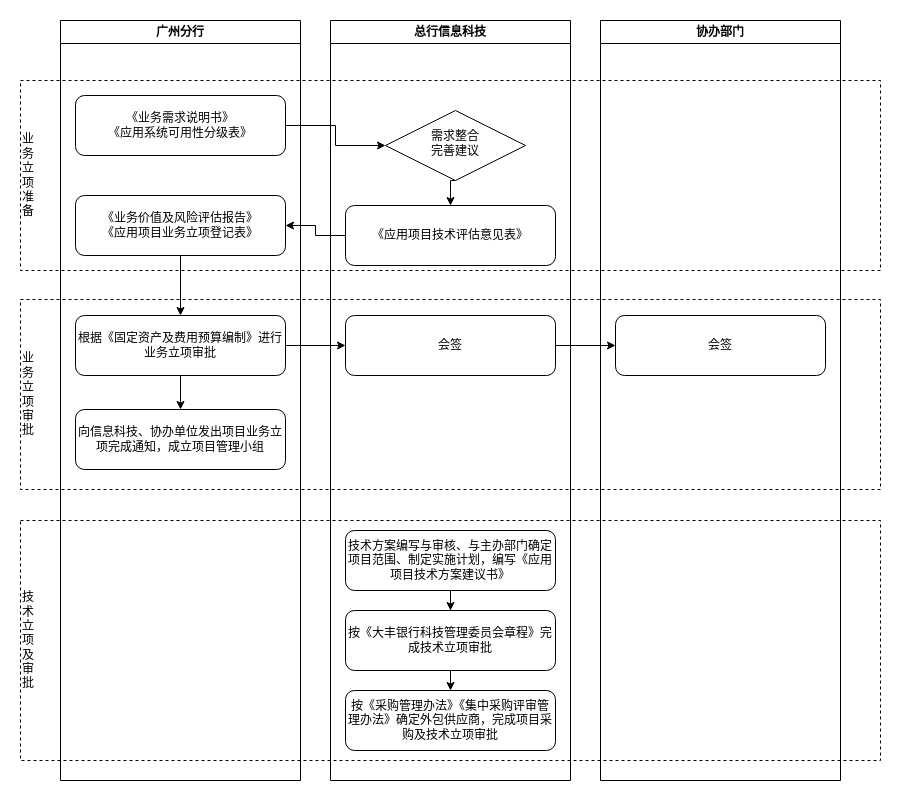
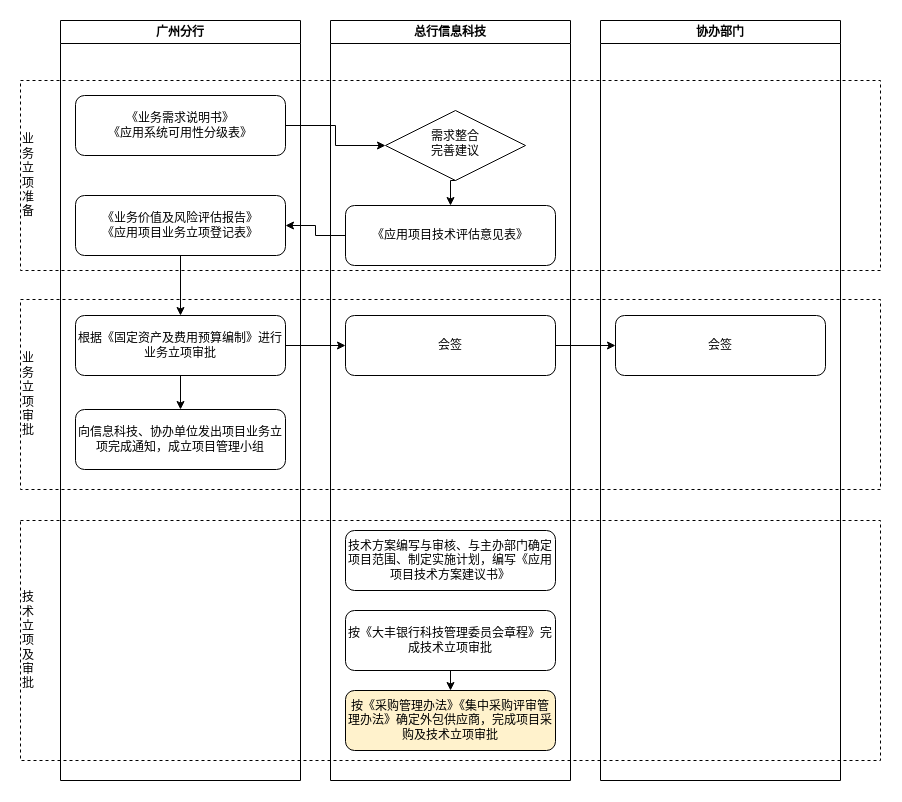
  <mxCell id="0" />
  <mxCell id="1" parent="0" />
  <mxCell id="2" value="技&lt;br&gt;术&lt;br&gt;立&lt;br&gt;项&lt;br&gt;及&lt;br&gt;审&lt;br&gt;批" style="rounded=0;whiteSpace=wrap;html=1;fillColor=none;align=left;dashed=1;" vertex="1" parent="1"><mxGeometry x="20" y="520" width="860" height="240" as="geometry" /></mxCell>
  <mxCell id="3" value="业&lt;br&gt;务&lt;br&gt;立&lt;br&gt;项&lt;br&gt;审&lt;br&gt;批" style="rounded=0;whiteSpace=wrap;html=1;fillColor=none;align=left;dashed=1;" vertex="1" parent="1"><mxGeometry x="20" y="299" width="860" height="190" as="geometry" /></mxCell>
  <mxCell id="4" value="业&lt;br&gt;务&lt;br&gt;立&lt;br&gt;项&lt;br&gt;准&lt;br&gt;备" style="rounded=0;whiteSpace=wrap;html=1;fillColor=none;align=left;dashed=1;" vertex="1" parent="1"><mxGeometry x="20" y="80" width="860" height="190" as="geometry" /></mxCell>
  <mxCell id="5" value="广州分行" style="swimlane;whiteSpace=wrap;html=1;" vertex="1" parent="1"><mxGeometry x="60" y="20" width="240" height="760" as="geometry" /></mxCell>
  <mxCell id="6" value="《业务需求说明书》&lt;br&gt;《应用系统可用性分级表》" style="rounded=1;whiteSpace=wrap;html=1;fontSize=12;glass=0;strokeWidth=1;shadow=0;" vertex="1" parent="5"><mxGeometry x="15" y="75" width="210" height="60" as="geometry" /></mxCell>
  <mxCell id="7" value="" style="edgeStyle=orthogonalEdgeStyle;rounded=0;orthogonalLoop=1;jettySize=auto;html=1;" edge="1" parent="5" source="8" target="10"><mxGeometry relative="1" as="geometry" /></mxCell>
  <mxCell id="8" value="《业务价值及风险评估报告》&lt;br&gt;《应用项目业务立项登记表》" style="rounded=1;whiteSpace=wrap;html=1;fontSize=12;glass=0;strokeWidth=1;shadow=0;" vertex="1" parent="5"><mxGeometry x="15" y="175" width="210" height="60" as="geometry" /></mxCell>
  <mxCell id="9" style="edgeStyle=orthogonalEdgeStyle;rounded=0;orthogonalLoop=1;jettySize=auto;html=1;exitX=0.5;exitY=1;exitDx=0;exitDy=0;" edge="1" parent="5" source="10" target="11"><mxGeometry relative="1" as="geometry" /></mxCell>
  <mxCell id="10" value="根据《固定资产及费用预算编制》进行业务立项审批" style="rounded=1;whiteSpace=wrap;html=1;fontSize=12;glass=0;strokeWidth=1;shadow=0;" vertex="1" parent="5"><mxGeometry x="15" y="295" width="210" height="60" as="geometry" /></mxCell>
  <mxCell id="11" value="向信息科技、协办单位发出项目业务立项完成通知，成立项目管理小组" style="rounded=1;whiteSpace=wrap;html=1;fontSize=12;glass=0;strokeWidth=1;shadow=0;" vertex="1" parent="5"><mxGeometry x="15" y="389" width="210" height="60" as="geometry" /></mxCell>
  <mxCell id="12" value="总行信息科技" style="swimlane;whiteSpace=wrap;html=1;" vertex="1" parent="1"><mxGeometry x="330" y="20" width="240" height="760" as="geometry" /></mxCell>
  <mxCell id="13" value="《应用项目技术评估意见表》" style="rounded=1;whiteSpace=wrap;html=1;fontSize=12;glass=0;strokeWidth=1;shadow=0;" vertex="1" parent="12"><mxGeometry x="15" y="185" width="210" height="60" as="geometry" /></mxCell>
  <mxCell id="14" style="edgeStyle=orthogonalEdgeStyle;rounded=0;orthogonalLoop=1;jettySize=auto;html=1;exitX=0.5;exitY=1;exitDx=0;exitDy=0;entryX=0.5;entryY=0;entryDx=0;entryDy=0;" edge="1" parent="12" source="15" target="13"><mxGeometry relative="1" as="geometry" /></mxCell>
  <mxCell id="15" value="需求整合&lt;br&gt;完善建议" style="rhombus;whiteSpace=wrap;html=1;shadow=0;fontFamily=Helvetica;fontSize=12;align=center;strokeWidth=1;spacing=6;spacingTop=-4;" vertex="1" parent="12"><mxGeometry x="55" y="90" width="140" height="70" as="geometry" /></mxCell>
  <mxCell id="16" value="会签" style="rounded=1;whiteSpace=wrap;html=1;fontSize=12;glass=0;strokeWidth=1;shadow=0;" vertex="1" parent="12"><mxGeometry x="15" y="295" width="210" height="60" as="geometry" /></mxCell>
- <mxCell id="17" style="edgeStyle=orthogonalEdgeStyle;rounded=0;orthogonalLoop=1;jettySize=auto;html=1;exitX=0.5;exitY=1;exitDx=0;exitDy=0;" edge="1" parent="12" source="18" target="20"><mxGeometry relative="1" as="geometry" /></mxCell>
  <mxCell id="18" value="技术方案编写与审核、与主办部门确定项目范围、制定实施计划，编写《应用项目技术方案建议书》" style="rounded=1;whiteSpace=wrap;html=1;fontSize=12;glass=0;strokeWidth=1;shadow=0;" vertex="1" parent="12"><mxGeometry x="15" y="510" width="210" height="60" as="geometry" /></mxCell>
  <mxCell id="19" style="edgeStyle=orthogonalEdgeStyle;rounded=0;orthogonalLoop=1;jettySize=auto;html=1;exitX=0.5;exitY=1;exitDx=0;exitDy=0;entryX=0.5;entryY=0;entryDx=0;entryDy=0;" edge="1" parent="12" source="20" target="21"><mxGeometry relative="1" as="geometry" /></mxCell>
  <mxCell id="20" value="按《大丰银行科技管理委员会章程》完成技术立项审批" style="rounded=1;whiteSpace=wrap;html=1;fontSize=12;glass=0;strokeWidth=1;shadow=0;" vertex="1" parent="12"><mxGeometry x="15" y="590" width="210" height="60" as="geometry" /></mxCell>
- <mxCell id="21" value="按《采购管理办法》《集中采购评审管理办法》确定外包供应商，完成项目采购及技术立项审批" style="rounded=1;whiteSpace=wrap;html=1;fontSize=12;glass=0;strokeWidth=1;shadow=0;" vertex="1" parent="12"><mxGeometry x="15" y="670" width="210" height="60" as="geometry" /></mxCell>
+ <mxCell id="21" value="按《采购管理办法》《集中采购评审管理办法》确定外包供应商，完成项目采购及技术立项审批" style="rounded=1;whiteSpace=wrap;html=1;fontSize=12;glass=0;strokeWidth=1;shadow=0;fillColor=#fff2cc;" vertex="1" parent="12"><mxGeometry x="15" y="670" width="210" height="60" as="geometry" /></mxCell>
  <mxCell id="22" style="edgeStyle=orthogonalEdgeStyle;rounded=0;orthogonalLoop=1;jettySize=auto;html=1;exitX=1;exitY=0.5;exitDx=0;exitDy=0;entryX=0;entryY=0.5;entryDx=0;entryDy=0;" edge="1" parent="1" source="6" target="15"><mxGeometry relative="1" as="geometry" /></mxCell>
  <mxCell id="23" style="edgeStyle=orthogonalEdgeStyle;rounded=0;orthogonalLoop=1;jettySize=auto;html=1;exitX=0;exitY=0.5;exitDx=0;exitDy=0;entryX=1;entryY=0.5;entryDx=0;entryDy=0;" edge="1" parent="1" source="13" target="8"><mxGeometry relative="1" as="geometry" /></mxCell>
  <mxCell id="24" value="协办部门" style="swimlane;whiteSpace=wrap;html=1;" vertex="1" parent="1"><mxGeometry x="600" y="20" width="240" height="760" as="geometry" /></mxCell>
  <mxCell id="25" value="会签" style="rounded=1;whiteSpace=wrap;html=1;fontSize=12;glass=0;strokeWidth=1;shadow=0;" vertex="1" parent="24"><mxGeometry x="15" y="295" width="210" height="60" as="geometry" /></mxCell>
  <mxCell id="26" style="edgeStyle=orthogonalEdgeStyle;rounded=0;orthogonalLoop=1;jettySize=auto;html=1;entryX=0;entryY=0.5;entryDx=0;entryDy=0;" edge="1" parent="1" source="10" target="16"><mxGeometry relative="1" as="geometry" /></mxCell>
  <mxCell id="27" style="edgeStyle=orthogonalEdgeStyle;rounded=0;orthogonalLoop=1;jettySize=auto;html=1;exitX=1;exitY=0.5;exitDx=0;exitDy=0;entryX=0;entryY=0.5;entryDx=0;entryDy=0;" edge="1" parent="1" source="16" target="25"><mxGeometry relative="1" as="geometry" /></mxCell>
